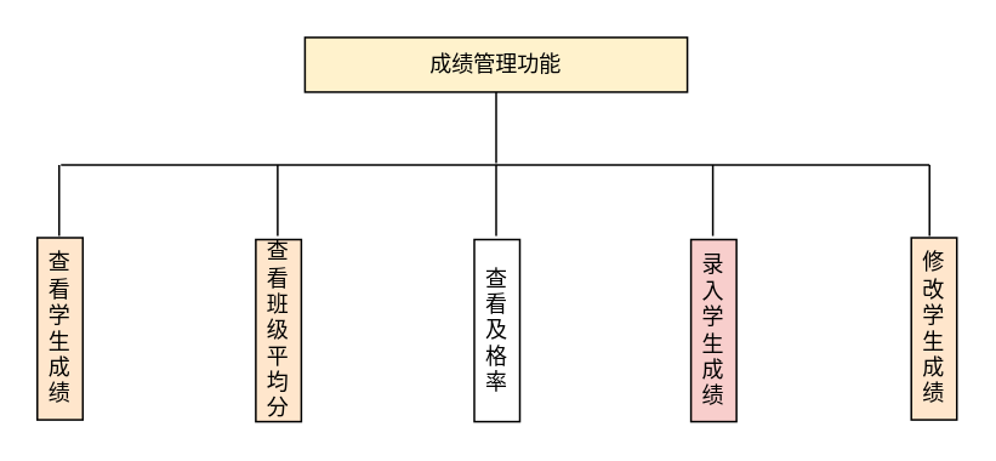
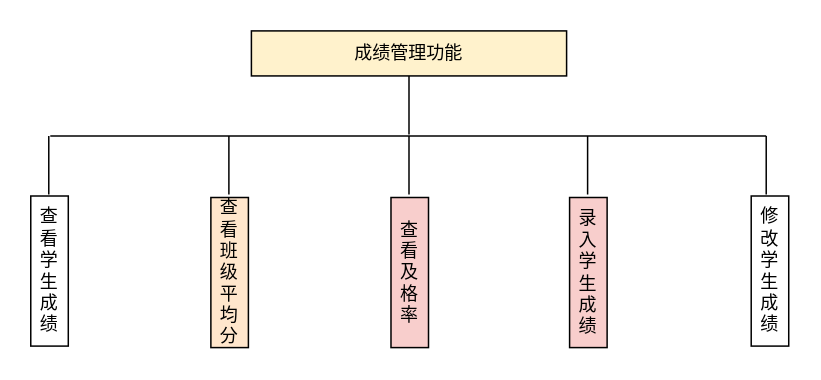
  <mxCell id="0" />
  <mxCell id="1" parent="0" />
  <mxCell id="2" value="&lt;font face=&quot;宋体&quot;&gt;成绩管理功能&lt;/font&gt;" style="rounded=0;whiteSpace=wrap;html=1;fillColor=#fff2cc;" parent="1" vertex="1"><mxGeometry x="167" y="20" width="210" height="30" as="geometry" /></mxCell>
  <mxCell id="3" value="&lt;font face=&quot;宋体&quot;&gt;查看班级平均分&lt;/font&gt;" style="rounded=0;whiteSpace=wrap;html=1;fillColor=#ffe6cc;" parent="1" vertex="1"><mxGeometry x="140" y="131" width="25" height="100" as="geometry" /></mxCell>
  <mxCell id="4" value="" style="endArrow=none;html=1;rounded=0;" parent="1" edge="1"><mxGeometry width="50" height="50" relative="1" as="geometry"><mxPoint x="33" y="90" as="sourcePoint" /><mxPoint x="510" y="90" as="targetPoint" /></mxGeometry></mxCell>
- <mxCell id="5" value="&lt;font face=&quot;宋体&quot;&gt;查看学生成绩&lt;/font&gt;" style="rounded=0;whiteSpace=wrap;html=1;fillColor=#ffe6cc;" parent="1" vertex="1"><mxGeometry x="20" y="130" width="25" height="100" as="geometry" /></mxCell>
- <mxCell id="6" value="&lt;font face=&quot;宋体&quot;&gt;查看及格率&lt;/font&gt;" style="rounded=0;whiteSpace=wrap;html=1;" parent="1" vertex="1"><mxGeometry x="260" y="131" width="25" height="100" as="geometry" /></mxCell>
+ <mxCell id="5" value="&lt;font face=&quot;宋体&quot;&gt;查看学生成绩&lt;/font&gt;" style="rounded=0;whiteSpace=wrap;html=1;" parent="1" vertex="1"><mxGeometry x="20" y="130" width="25" height="100" as="geometry" /></mxCell>
+ <mxCell id="6" value="&lt;font face=&quot;宋体&quot;&gt;查看及格率&lt;/font&gt;" style="rounded=0;whiteSpace=wrap;html=1;fillColor=#f8cecc;" parent="1" vertex="1"><mxGeometry x="260" y="131" width="25" height="100" as="geometry" /></mxCell>
  <mxCell id="7" value="&lt;font face=&quot;宋体&quot;&gt;录入学生成绩&lt;/font&gt;" style="rounded=0;whiteSpace=wrap;html=1;fillColor=#f8cecc;" parent="1" vertex="1"><mxGeometry x="379" y="131" width="25" height="100" as="geometry" /></mxCell>
- <mxCell id="8" value="&lt;font face=&quot;宋体&quot;&gt;修改学生成绩&lt;/font&gt;" style="rounded=0;whiteSpace=wrap;html=1;fillColor=#ffe6cc;" parent="1" vertex="1"><mxGeometry x="500" y="130" width="25" height="100" as="geometry" /></mxCell>
+ <mxCell id="8" value="&lt;font face=&quot;宋体&quot;&gt;修改学生成绩&lt;/font&gt;" style="rounded=0;whiteSpace=wrap;html=1;" parent="1" vertex="1"><mxGeometry x="500" y="130" width="25" height="100" as="geometry" /></mxCell>
  <mxCell id="9" value="" style="endArrow=none;html=1;rounded=0;" edge="1" parent="1"><mxGeometry width="50" height="50" relative="1" as="geometry"><mxPoint x="32" y="129" as="sourcePoint" /><mxPoint x="32" y="90" as="targetPoint" /></mxGeometry></mxCell>
  <mxCell id="10" value="" style="endArrow=none;html=1;rounded=0;" edge="1" parent="1"><mxGeometry width="50" height="50" relative="1" as="geometry"><mxPoint x="152" y="129" as="sourcePoint" /><mxPoint x="152" y="90" as="targetPoint" /></mxGeometry></mxCell>
  <mxCell id="11" value="" style="endArrow=none;html=1;rounded=0;" edge="1" parent="1"><mxGeometry width="50" height="50" relative="1" as="geometry"><mxPoint x="272" y="129" as="sourcePoint" /><mxPoint x="272" y="90" as="targetPoint" /></mxGeometry></mxCell>
  <mxCell id="12" value="" style="endArrow=none;html=1;rounded=0;" edge="1" parent="1"><mxGeometry width="50" height="50" relative="1" as="geometry"><mxPoint x="272" y="89" as="sourcePoint" /><mxPoint x="272" y="50" as="targetPoint" /></mxGeometry></mxCell>
  <mxCell id="13" value="" style="endArrow=none;html=1;rounded=0;" edge="1" parent="1"><mxGeometry width="50" height="50" relative="1" as="geometry"><mxPoint x="391" y="129" as="sourcePoint" /><mxPoint x="391" y="90" as="targetPoint" /></mxGeometry></mxCell>
  <mxCell id="14" value="" style="endArrow=none;html=1;rounded=0;" edge="1" parent="1"><mxGeometry width="50" height="50" relative="1" as="geometry"><mxPoint x="510" y="129" as="sourcePoint" /><mxPoint x="510" y="90" as="targetPoint" /></mxGeometry></mxCell>
